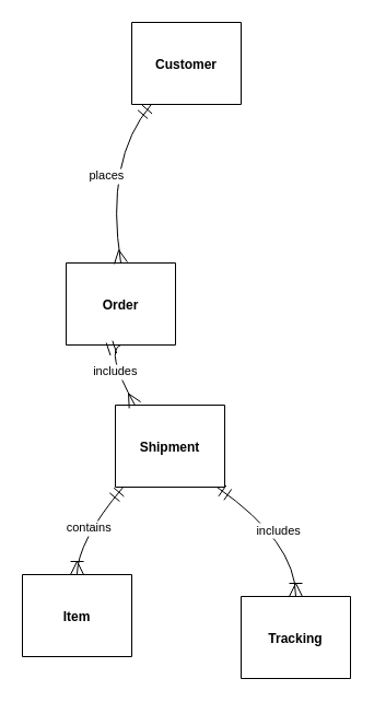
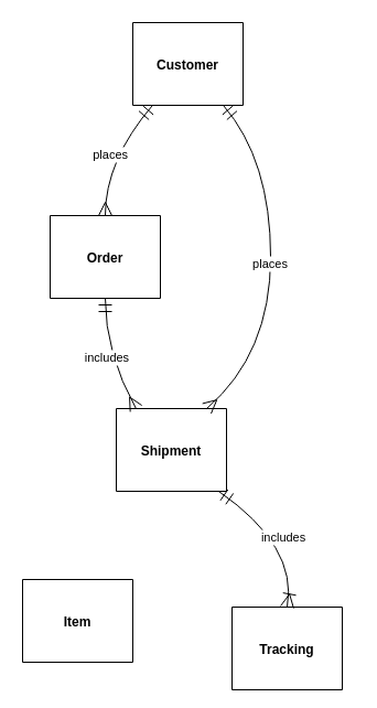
  <mxCell id="0" />
  <mxCell id="1" parent="0" />
  <mxCell id="2" value="Customer" style="shape=table;startSize=75;container=1;collapsible=0;childLayout=tableLayout;fixedRows=1;rowLines=1;fontStyle=1;align=center;resizeLast=1;" vertex="1" parent="1"><mxGeometry x="120" y="20" width="100" height="75" as="geometry" /></mxCell>
- <mxCell id="3" value="Order" style="shape=table;startSize=75;container=1;collapsible=0;childLayout=tableLayout;fixedRows=1;rowLines=1;fontStyle=1;align=center;resizeLast=1;" vertex="1" parent="1"><mxGeometry x="60" y="240" width="100" height="75" as="geometry" /></mxCell>
+ <mxCell id="3" value="Order" style="shape=table;startSize=75;container=1;collapsible=0;childLayout=tableLayout;fixedRows=1;rowLines=1;fontStyle=1;align=center;resizeLast=1;" vertex="1" parent="1"><mxGeometry x="45" y="195" width="100" height="75" as="geometry" /></mxCell>
  <mxCell id="4" value="Shipment" style="shape=table;startSize=75;container=1;collapsible=0;childLayout=tableLayout;fixedRows=1;rowLines=1;fontStyle=1;align=center;resizeLast=1;" vertex="1" parent="1"><mxGeometry x="105" y="370" width="100" height="75" as="geometry" /></mxCell>
  <mxCell id="5" value="Item" style="shape=table;startSize=75;container=1;collapsible=0;childLayout=tableLayout;fixedRows=1;rowLines=1;fontStyle=1;align=center;resizeLast=1;" vertex="1" parent="1"><mxGeometry x="20" y="525" width="100" height="75" as="geometry" /></mxCell>
- <mxCell id="6" value="Tracking" style="shape=table;startSize=75;container=1;collapsible=0;childLayout=tableLayout;fixedRows=1;rowLines=1;fontStyle=1;align=center;resizeLast=1;" vertex="1" parent="1"><mxGeometry x="220" y="545" width="100" height="75" as="geometry" /></mxCell>
+ <mxCell id="6" value="Tracking" style="shape=table;startSize=75;container=1;collapsible=0;childLayout=tableLayout;fixedRows=1;rowLines=1;fontStyle=1;align=center;resizeLast=1;" vertex="1" parent="1"><mxGeometry x="210" y="550" width="100" height="75" as="geometry" /></mxCell>
  <mxCell id="7" value="places" style="curved=1;startArrow=ERmandOne;startSize=10;;endArrow=ERmany;endSize=10;;exitX=0.179;exitY=1;entryX=0.5;entryY=0;" edge="1" parent="1" source="2" target="3"><mxGeometry relative="1" as="geometry"><Array as="points"><mxPoint x="95" y="145" /></Array></mxGeometry></mxCell>
  <mxCell id="8" value="includes" style="curved=1;startArrow=ERmandOne;startSize=10;;endArrow=ERmany;endSize=10;;exitX=0.5;exitY=1;entryX=0.179;entryY=0;" edge="1" parent="1" source="3" target="4"><mxGeometry relative="1" as="geometry"><Array as="points"><mxPoint x="95" y="320" /></Array></mxGeometry></mxCell>
- <mxCell id="10" value="contains" style="curved=1;startArrow=ERmandOne;startSize=10;;endArrow=ERoneToMany;endSize=10;;exitX=0.071;exitY=1;entryX=0.5;entryY=0;" edge="1" parent="1" source="4" target="5"><mxGeometry relative="1" as="geometry"><Array as="points"><mxPoint x="70" y="495" /></Array></mxGeometry></mxCell>
+ <mxCell id="9" value="places" style="curved=1;startArrow=ERmandOne;startSize=10;;endArrow=ERmany;endSize=10;;exitX=0.821;exitY=1;entryX=0.821;entryY=0;" edge="1" parent="1" source="2" target="4"><mxGeometry relative="1" as="geometry"><Array as="points"><mxPoint x="245" y="145" /><mxPoint x="245" y="320" /></Array></mxGeometry></mxCell>
  <mxCell id="11" value="includes" style="curved=1;startArrow=ERmandOne;startSize=10;;endArrow=ERoneToMany;endSize=10;;exitX=0.929;exitY=1;entryX=0.5;entryY=0;" edge="1" parent="1" source="4" target="6"><mxGeometry relative="1" as="geometry"><Array as="points"><mxPoint x="270" y="495" /></Array></mxGeometry></mxCell>
